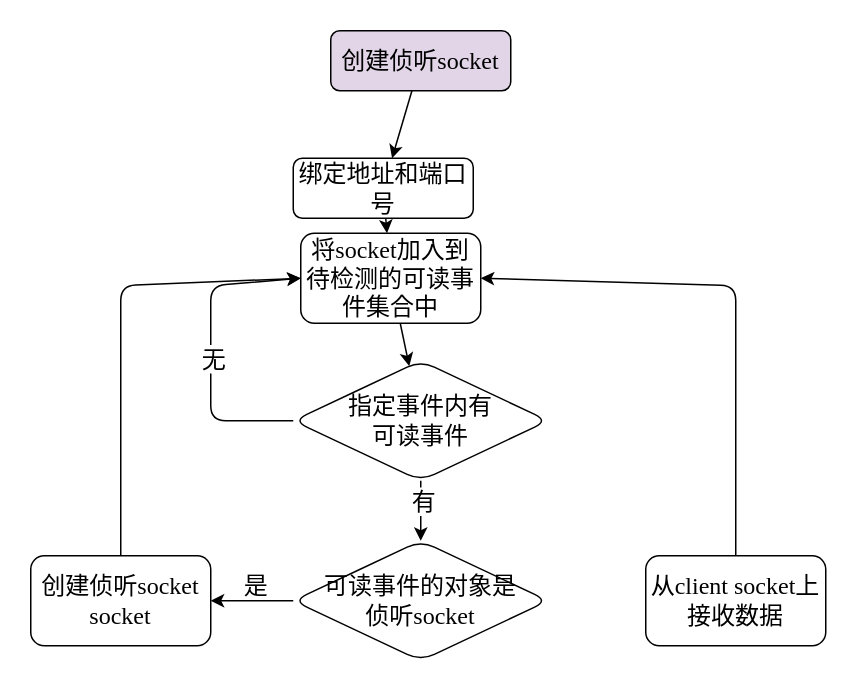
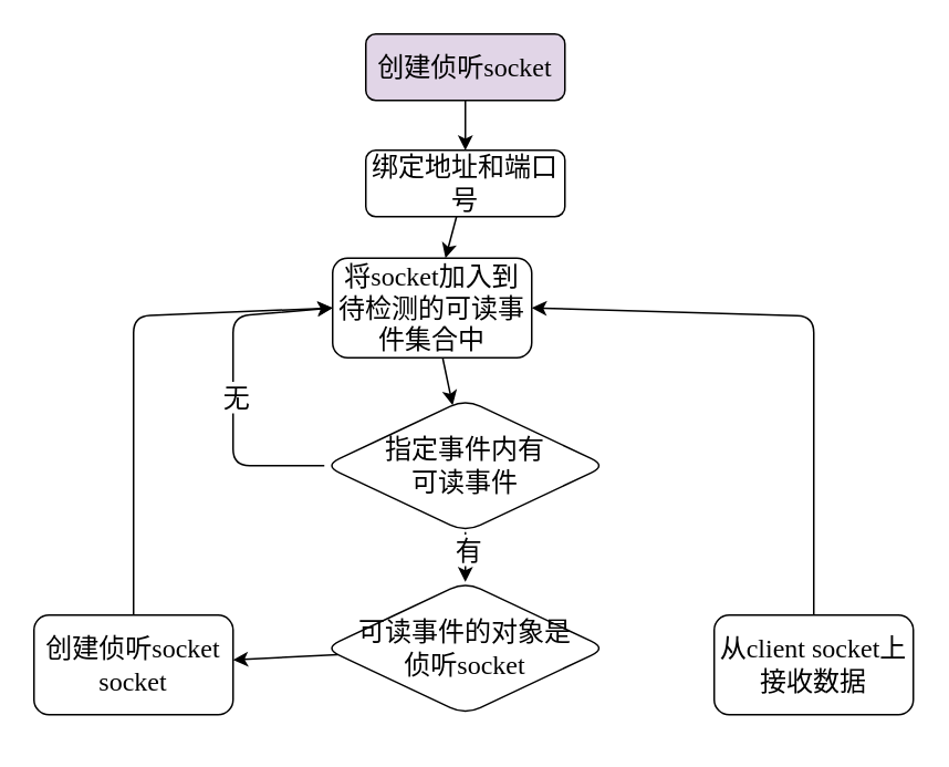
  <mxCell id="0" />
  <mxCell id="1" parent="0" />
  <mxCell id="2" value="" style="edgeStyle=none;html=1;fontFamily=Comic Sans MS;fontSize=16;" edge="1" parent="1" source="3" target="5"><mxGeometry relative="1" as="geometry" /></mxCell>
  <mxCell id="3" value="创建侦听socket" style="rounded=1;whiteSpace=wrap;html=1;fontFamily=Comic Sans MS;fontSize=16;fillColor=#e1d5e7;" vertex="1" parent="1"><mxGeometry x="220" y="20" width="120" height="40" as="geometry" /></mxCell>
  <mxCell id="4" value="" style="edgeStyle=none;html=1;fontFamily=Comic Sans MS;fontSize=16;" edge="1" parent="1" source="5" target="7"><mxGeometry relative="1" as="geometry" /></mxCell>
- <mxCell id="5" value="绑定地址和端口号" style="rounded=1;whiteSpace=wrap;html=1;fontFamily=Comic Sans MS;fontSize=16;" vertex="1" parent="1"><mxGeometry x="195" y="105" width="120" height="40" as="geometry" /></mxCell>
+ <mxCell id="5" value="绑定地址和端口号" style="rounded=1;whiteSpace=wrap;html=1;fontFamily=Comic Sans MS;fontSize=16;" vertex="1" parent="1"><mxGeometry x="220" y="90" width="120" height="40" as="geometry" /></mxCell>
  <mxCell id="6" value="" style="edgeStyle=none;html=1;fontFamily=Comic Sans MS;fontSize=16;" edge="1" parent="1" source="7" target="12"><mxGeometry relative="1" as="geometry" /></mxCell>
  <mxCell id="7" value="将socket加入到待检测的可读事件集合中" style="rounded=1;whiteSpace=wrap;html=1;fontFamily=Comic Sans MS;fontSize=16;" vertex="1" parent="1"><mxGeometry x="200" y="155" width="120" height="60" as="geometry" /></mxCell>
  <mxCell id="8" value="" style="edgeStyle=none;html=1;fontFamily=Comic Sans MS;fontSize=16;entryX=0;entryY=0.5;entryDx=0;entryDy=0;exitX=0;exitY=0.5;exitDx=0;exitDy=0;" edge="1" parent="1" source="12" target="7"><mxGeometry relative="1" as="geometry"><mxPoint x="90" y="280" as="targetPoint" /><Array as="points"><mxPoint x="140" y="280" /><mxPoint x="140" y="190" /></Array></mxGeometry></mxCell>
  <mxCell id="9" value="无" style="edgeLabel;html=1;align=center;verticalAlign=middle;resizable=0;points=[];fontSize=16;fontFamily=Comic Sans MS;" vertex="1" connectable="0" parent="8"><mxGeometry x="-0.058" y="-1" relative="1" as="geometry"><mxPoint as="offset" /></mxGeometry></mxCell>
  <mxCell id="10" value="" style="edgeStyle=none;html=1;fontFamily=Comic Sans MS;fontSize=16;" edge="1" parent="1" source="12" target="14"><mxGeometry relative="1" as="geometry" /></mxCell>
  <mxCell id="11" value="有" style="edgeLabel;html=1;align=center;verticalAlign=middle;resizable=0;points=[];fontSize=16;fontFamily=Comic Sans MS;" vertex="1" connectable="0" parent="10"><mxGeometry x="-0.35" y="1" relative="1" as="geometry"><mxPoint as="offset" /></mxGeometry></mxCell>
  <mxCell id="12" value="指定事件内有&lt;br&gt;可读事件" style="rhombus;whiteSpace=wrap;html=1;fontSize=16;fontFamily=Comic Sans MS;rounded=1;" vertex="1" parent="1"><mxGeometry x="195" y="240" width="170" height="80" as="geometry" /></mxCell>
  <mxCell id="13" value="" style="edgeStyle=none;html=1;fontFamily=Comic Sans MS;fontSize=16;" edge="1" parent="1" source="14" target="16"><mxGeometry relative="1" as="geometry" /></mxCell>
- <mxCell id="14" value="可读事件的对象是&lt;br&gt;侦听socket" style="rhombus;whiteSpace=wrap;html=1;fontSize=16;fontFamily=Comic Sans MS;rounded=1;" vertex="1" parent="1"><mxGeometry x="195" y="360" width="170" height="80" as="geometry" /></mxCell>
+ <mxCell id="14" value="可读事件的对象是&lt;br&gt;侦听socket" style="rhombus;whiteSpace=wrap;html=1;fontSize=16;fontFamily=Comic Sans MS;rounded=1;" vertex="1" parent="1"><mxGeometry x="195" y="350" width="170" height="80" as="geometry" /></mxCell>
  <mxCell id="15" value="" style="edgeStyle=none;html=1;fontFamily=Comic Sans MS;fontSize=16;entryX=0;entryY=0.5;entryDx=0;entryDy=0;" edge="1" parent="1" source="16" target="7"><mxGeometry relative="1" as="geometry"><mxPoint x="80" y="290" as="targetPoint" /><Array as="points"><mxPoint x="80" y="190" /></Array></mxGeometry></mxCell>
  <mxCell id="16" value="创建侦听socket socket" style="whiteSpace=wrap;html=1;fontSize=16;fontFamily=Comic Sans MS;rounded=1;" vertex="1" parent="1"><mxGeometry x="20" y="370" width="120" height="60" as="geometry" /></mxCell>
- <mxCell id="17" value="是" style="text;html=1;align=center;verticalAlign=middle;resizable=0;points=[];autosize=1;strokeColor=none;fillColor=none;fontSize=16;fontFamily=Comic Sans MS;" vertex="1" parent="1"><mxGeometry x="155" y="380" width="30" height="20" as="geometry" /></mxCell>
  <mxCell id="18" value="" style="edgeStyle=none;html=1;fontFamily=Comic Sans MS;fontSize=16;entryX=1;entryY=0.5;entryDx=0;entryDy=0;" edge="1" parent="1" source="19" target="7"><mxGeometry relative="1" as="geometry"><mxPoint x="490" y="290" as="targetPoint" /><Array as="points"><mxPoint x="490" y="190" /></Array></mxGeometry></mxCell>
  <mxCell id="19" value="从client socket上接收数据" style="whiteSpace=wrap;html=1;fontSize=16;fontFamily=Comic Sans MS;rounded=1;" vertex="1" parent="1"><mxGeometry x="430" y="370" width="120" height="60" as="geometry" /></mxCell>
